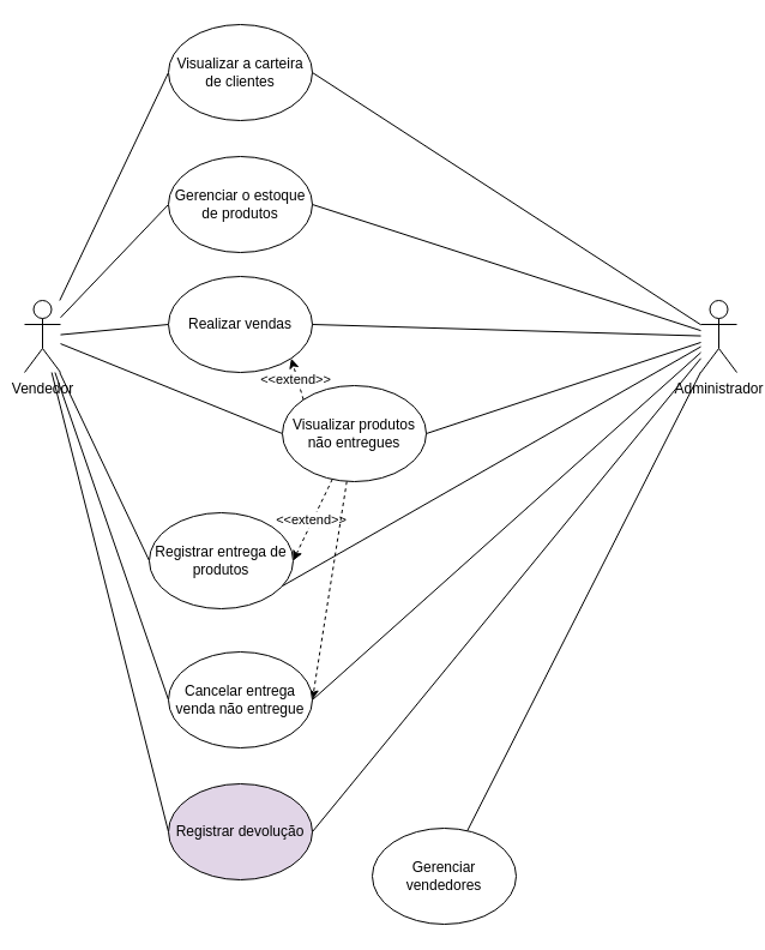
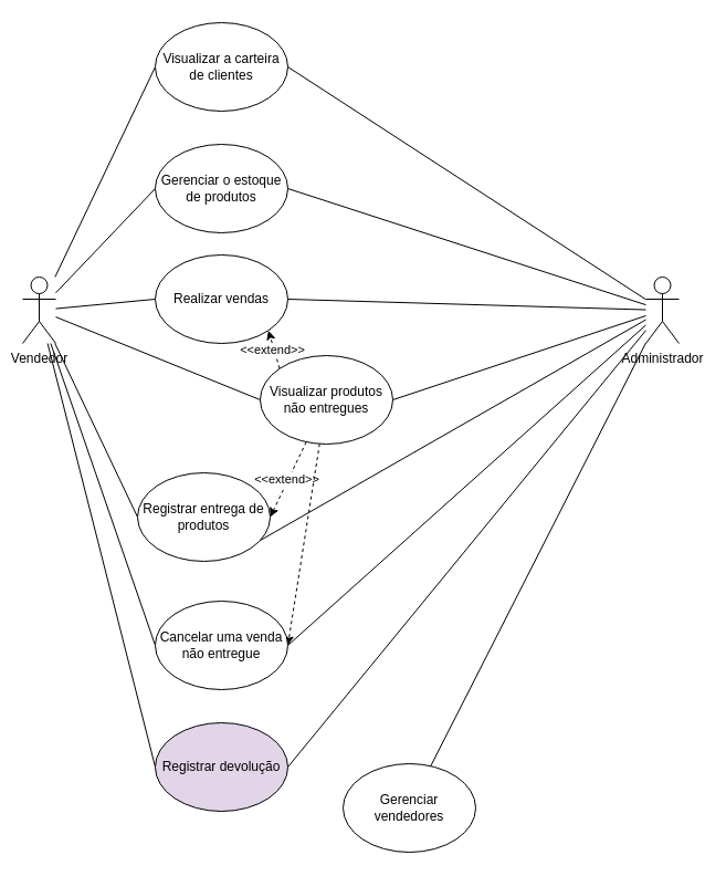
  <mxCell id="0" />
  <mxCell id="1" parent="0" />
  <mxCell id="2" style="edgeStyle=none;rounded=0;orthogonalLoop=1;jettySize=auto;html=1;entryX=0;entryY=0.5;entryDx=0;entryDy=0;strokeColor=default;endArrow=none;endFill=0;" edge="1" parent="1" source="9" target="10"><mxGeometry relative="1" as="geometry" /></mxCell>
  <mxCell id="3" style="edgeStyle=none;rounded=0;orthogonalLoop=1;jettySize=auto;html=1;entryX=0;entryY=0.5;entryDx=0;entryDy=0;endArrow=none;endFill=0;" edge="1" parent="1" source="9" target="11"><mxGeometry relative="1" as="geometry" /></mxCell>
  <mxCell id="4" style="edgeStyle=none;rounded=0;orthogonalLoop=1;jettySize=auto;html=1;entryX=0;entryY=0.5;entryDx=0;entryDy=0;endArrow=none;endFill=0;" edge="1" parent="1" source="9" target="12"><mxGeometry relative="1" as="geometry" /></mxCell>
  <mxCell id="5" style="edgeStyle=none;rounded=0;orthogonalLoop=1;jettySize=auto;html=1;entryX=0;entryY=0.5;entryDx=0;entryDy=0;endArrow=none;endFill=0;" edge="1" parent="1" source="9" target="18"><mxGeometry relative="1" as="geometry" /></mxCell>
  <mxCell id="6" style="edgeStyle=none;rounded=0;orthogonalLoop=1;jettySize=auto;html=1;entryX=0;entryY=0.5;entryDx=0;entryDy=0;endArrow=none;endFill=0;" edge="1" parent="1" source="9" target="19"><mxGeometry relative="1" as="geometry" /></mxCell>
  <mxCell id="7" style="edgeStyle=none;rounded=0;orthogonalLoop=1;jettySize=auto;html=1;entryX=0;entryY=0.5;entryDx=0;entryDy=0;endArrow=none;endFill=0;" edge="1" parent="1" source="9" target="20"><mxGeometry relative="1" as="geometry" /></mxCell>
  <mxCell id="8" style="edgeStyle=none;rounded=0;orthogonalLoop=1;jettySize=auto;html=1;entryX=0;entryY=0.5;entryDx=0;entryDy=0;endArrow=none;endFill=0;" edge="1" parent="1" source="9" target="22"><mxGeometry relative="1" as="geometry" /></mxCell>
  <mxCell id="9" value="Vendedor" style="shape=umlActor;verticalLabelPosition=bottom;verticalAlign=top;html=1;outlineConnect=0;" vertex="1" parent="1"><mxGeometry x="20" y="250" width="30" height="60" as="geometry" /></mxCell>
  <mxCell id="10" value="Visualizar a carteira de clientes" style="ellipse;whiteSpace=wrap;html=1;" vertex="1" parent="1"><mxGeometry x="140" y="20" width="120" height="80" as="geometry" /></mxCell>
  <mxCell id="11" value="Gerenciar o estoque de produtos" style="ellipse;whiteSpace=wrap;html=1;" vertex="1" parent="1"><mxGeometry x="140" y="130" width="120" height="80" as="geometry" /></mxCell>
  <mxCell id="12" value="Realizar vendas" style="ellipse;whiteSpace=wrap;html=1;" vertex="1" parent="1"><mxGeometry x="140" y="230" width="120" height="80" as="geometry" /></mxCell>
  <mxCell id="13" style="edgeStyle=none;rounded=0;orthogonalLoop=1;jettySize=auto;html=1;exitX=0;exitY=0;exitDx=0;exitDy=0;entryX=1;entryY=1;entryDx=0;entryDy=0;dashed=1;" edge="1" parent="1" source="18" target="12"><mxGeometry relative="1" as="geometry" /></mxCell>
  <mxCell id="14" value="&amp;lt;&amp;lt;extend&amp;gt;&amp;gt;" style="edgeLabel;html=1;align=center;verticalAlign=middle;resizable=0;points=[];" vertex="1" connectable="0" parent="13"><mxGeometry x="0.065" y="2" relative="1" as="geometry"><mxPoint as="offset" /></mxGeometry></mxCell>
  <mxCell id="15" style="edgeStyle=none;rounded=0;orthogonalLoop=1;jettySize=auto;html=1;entryX=1;entryY=0.5;entryDx=0;entryDy=0;dashed=1;" edge="1" parent="1" source="18" target="19"><mxGeometry relative="1" as="geometry" /></mxCell>
  <mxCell id="16" value="&amp;lt;&amp;lt;extend&amp;gt;&amp;gt;" style="edgeLabel;html=1;align=center;verticalAlign=middle;resizable=0;points=[];" vertex="1" connectable="0" parent="15"><mxGeometry x="-0.001" y="-2" relative="1" as="geometry"><mxPoint as="offset" /></mxGeometry></mxCell>
  <mxCell id="17" style="edgeStyle=none;rounded=0;orthogonalLoop=1;jettySize=auto;html=1;entryX=1;entryY=0.5;entryDx=0;entryDy=0;dashed=1;" edge="1" parent="1" source="18" target="22"><mxGeometry relative="1" as="geometry" /></mxCell>
  <mxCell id="18" value="Visualizar produtos não entregues" style="ellipse;whiteSpace=wrap;html=1;" vertex="1" parent="1"><mxGeometry x="235" y="321" width="120" height="80" as="geometry" /></mxCell>
  <mxCell id="19" value="Registrar entrega de produtos" style="ellipse;whiteSpace=wrap;html=1;" vertex="1" parent="1"><mxGeometry x="124" y="427" width="120" height="80" as="geometry" /></mxCell>
  <mxCell id="20" value="Registrar devolução" style="ellipse;whiteSpace=wrap;html=1;fillColor=#e1d5e7;" vertex="1" parent="1"><mxGeometry x="140" y="653" width="120" height="80" as="geometry" /></mxCell>
  <mxCell id="21" value="Gerenciar vendedores" style="ellipse;whiteSpace=wrap;html=1;" vertex="1" parent="1"><mxGeometry x="310" y="690" width="120" height="80" as="geometry" /></mxCell>
- <mxCell id="22" value="Cancelar entrega venda não entregue" style="ellipse;whiteSpace=wrap;html=1;" vertex="1" parent="1"><mxGeometry x="140" y="543" width="120" height="80" as="geometry" /></mxCell>
+ <mxCell id="22" value="Cancelar uma venda não entregue" style="ellipse;whiteSpace=wrap;html=1;" vertex="1" parent="1"><mxGeometry x="140" y="543" width="120" height="80" as="geometry" /></mxCell>
  <mxCell id="23" style="edgeStyle=none;rounded=0;orthogonalLoop=1;jettySize=auto;html=1;entryX=1;entryY=0.5;entryDx=0;entryDy=0;endArrow=none;endFill=0;" edge="1" parent="1" source="30" target="10"><mxGeometry relative="1" as="geometry" /></mxCell>
  <mxCell id="24" style="edgeStyle=none;rounded=0;orthogonalLoop=1;jettySize=auto;html=1;entryX=1;entryY=0.5;entryDx=0;entryDy=0;endArrow=none;endFill=0;" edge="1" parent="1" source="30" target="11"><mxGeometry relative="1" as="geometry" /></mxCell>
  <mxCell id="25" style="edgeStyle=none;rounded=0;orthogonalLoop=1;jettySize=auto;html=1;entryX=1;entryY=0.5;entryDx=0;entryDy=0;endArrow=none;endFill=0;" edge="1" parent="1" source="30" target="12"><mxGeometry relative="1" as="geometry" /></mxCell>
  <mxCell id="26" style="edgeStyle=none;rounded=0;orthogonalLoop=1;jettySize=auto;html=1;entryX=1;entryY=0.5;entryDx=0;entryDy=0;endArrow=none;endFill=0;" edge="1" parent="1" source="30" target="18"><mxGeometry relative="1" as="geometry" /></mxCell>
  <mxCell id="27" style="edgeStyle=none;rounded=0;orthogonalLoop=1;jettySize=auto;html=1;entryX=1;entryY=0.5;entryDx=0;entryDy=0;endArrow=none;endFill=0;" edge="1" parent="1" source="30" target="22"><mxGeometry relative="1" as="geometry" /></mxCell>
  <mxCell id="28" style="edgeStyle=none;rounded=0;orthogonalLoop=1;jettySize=auto;html=1;entryX=1;entryY=0.5;entryDx=0;entryDy=0;endArrow=none;endFill=0;" edge="1" parent="1" source="30" target="20"><mxGeometry relative="1" as="geometry" /></mxCell>
  <mxCell id="29" style="edgeStyle=none;rounded=0;orthogonalLoop=1;jettySize=auto;html=1;endArrow=none;endFill=0;" edge="1" parent="1" source="30" target="21"><mxGeometry relative="1" as="geometry" /></mxCell>
  <mxCell id="30" value="Administrador" style="shape=umlActor;verticalLabelPosition=bottom;verticalAlign=top;html=1;outlineConnect=0;" vertex="1" parent="1"><mxGeometry x="584" y="250" width="30" height="60" as="geometry" /></mxCell>
  <mxCell id="31" style="edgeStyle=none;rounded=0;orthogonalLoop=1;jettySize=auto;html=1;entryX=0.925;entryY=0.763;entryDx=0;entryDy=0;entryPerimeter=0;endArrow=none;endFill=0;" edge="1" parent="1" source="30" target="19"><mxGeometry relative="1" as="geometry" /></mxCell>
